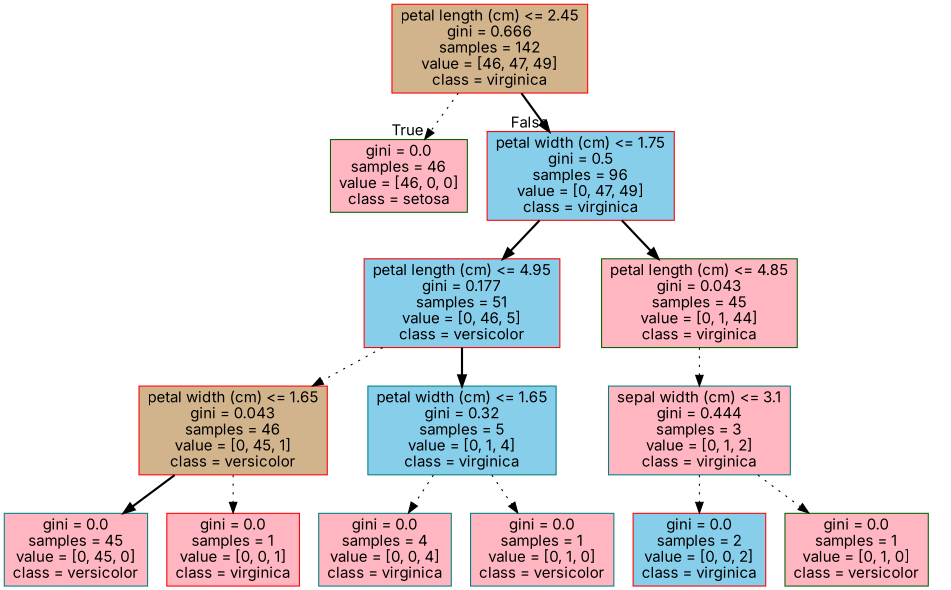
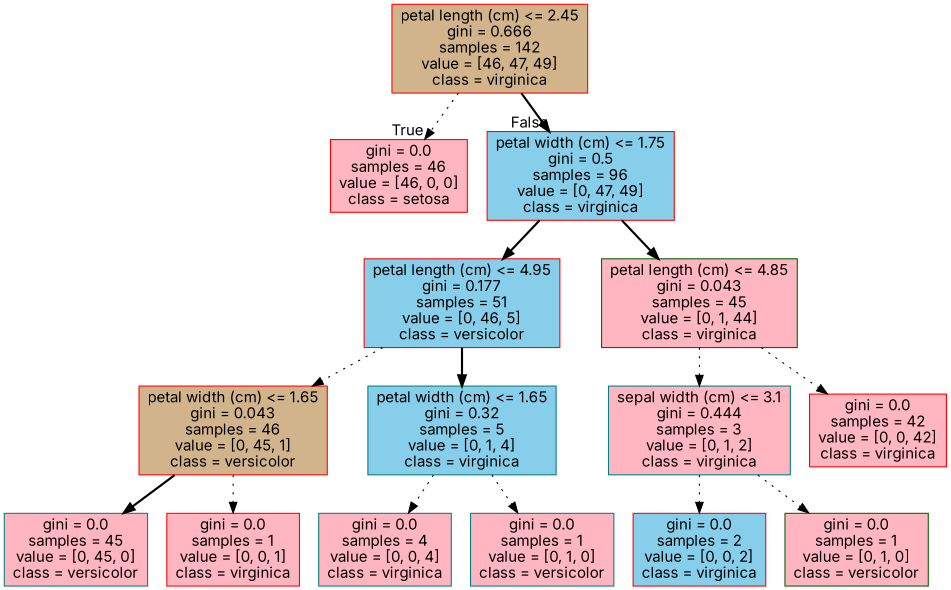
  digraph {
    fontname=Inter
    node [color=red fillcolor=lightpink fontname=Inter shape=box style=filled]
    edge [fontname=Inter style=dotted]
    n1 [fillcolor=tan label="petal length (cm) <= 2.45\ngini = 0.666\nsamples = 142\nvalue = [46, 47, 49]\nclass = virginica"]
-   n2 [color=darkgreen label="gini = 0.0\nsamples = 46\nvalue = [46, 0, 0]\nclass = setosa"]
+   n2 [label="gini = 0.0\nsamples = 46\nvalue = [46, 0, 0]\nclass = setosa"]
    n3 [fillcolor=skyblue label="petal width (cm) <= 1.75\ngini = 0.5\nsamples = 96\nvalue = [0, 47, 49]\nclass = virginica"]
    n4 [fillcolor=skyblue label="petal length (cm) <= 4.95\ngini = 0.177\nsamples = 51\nvalue = [0, 46, 5]\nclass = versicolor"]
    n5 [color=darkgreen label="petal length (cm) <= 4.85\ngini = 0.043\nsamples = 45\nvalue = [0, 1, 44]\nclass = virginica"]
    n6 [fillcolor=tan label="petal width (cm) <= 1.65\ngini = 0.043\nsamples = 46\nvalue = [0, 45, 1]\nclass = versicolor"]
    n7 [color=teal fillcolor=skyblue label="petal width (cm) <= 1.65\ngini = 0.32\nsamples = 5\nvalue = [0, 1, 4]\nclass = virginica"]
    n8 [color=teal label="sepal width (cm) <= 3.1\ngini = 0.444\nsamples = 3\nvalue = [0, 1, 2]\nclass = virginica"]
+   n9 [label="gini = 0.0\nsamples = 42\nvalue = [0, 0, 42]\nclass = virginica"]
    n10 [color=teal label="gini = 0.0\nsamples = 45\nvalue = [0, 45, 0]\nclass = versicolor"]
    n11 [label="gini = 0.0\nsamples = 1\nvalue = [0, 0, 1]\nclass = virginica"]
    n12 [color=teal label="gini = 0.0\nsamples = 4\nvalue = [0, 0, 4]\nclass = virginica"]
    n13 [color=teal label="gini = 0.0\nsamples = 1\nvalue = [0, 1, 0]\nclass = versicolor"]
    n14 [fillcolor=skyblue label="gini = 0.0\nsamples = 2\nvalue = [0, 0, 2]\nclass = virginica"]
    n15 [color=darkgreen label="gini = 0.0\nsamples = 1\nvalue = [0, 1, 0]\nclass = versicolor"]
    n1 -> n2 [headlabel=True labelangle=45 labeldistance=2.5]
    n1 -> n3 [headlabel=False labelangle=-45 labeldistance=2.5 style=bold]
    n3 -> n4 [style=bold]
    n3 -> n5 [style=bold]
    n4 -> n6
    n4 -> n7 [style=bold]
    n5 -> n8
+   n5 -> n9
    n6 -> n10 [style=bold]
    n6 -> n11
    n7 -> n12
    n7 -> n13
    n8 -> n14
    n8 -> n15
  }
